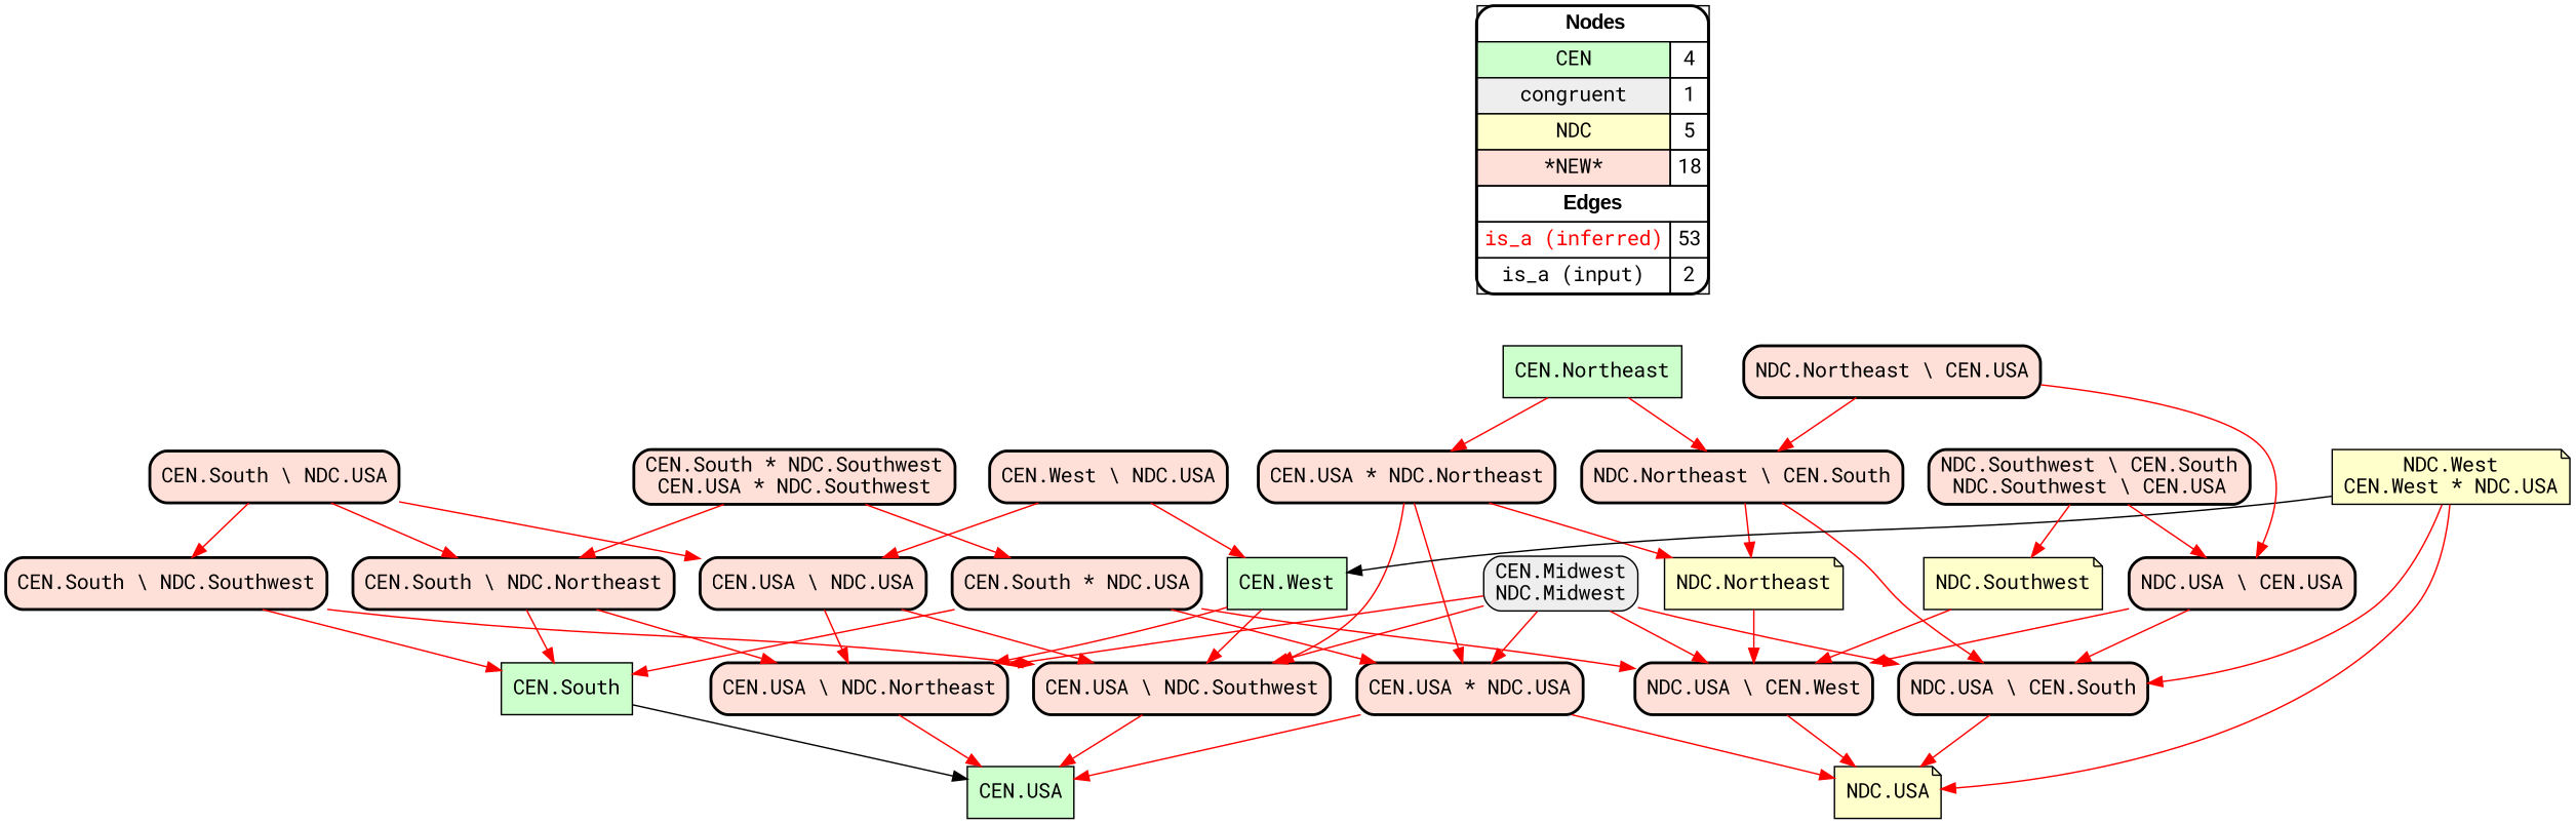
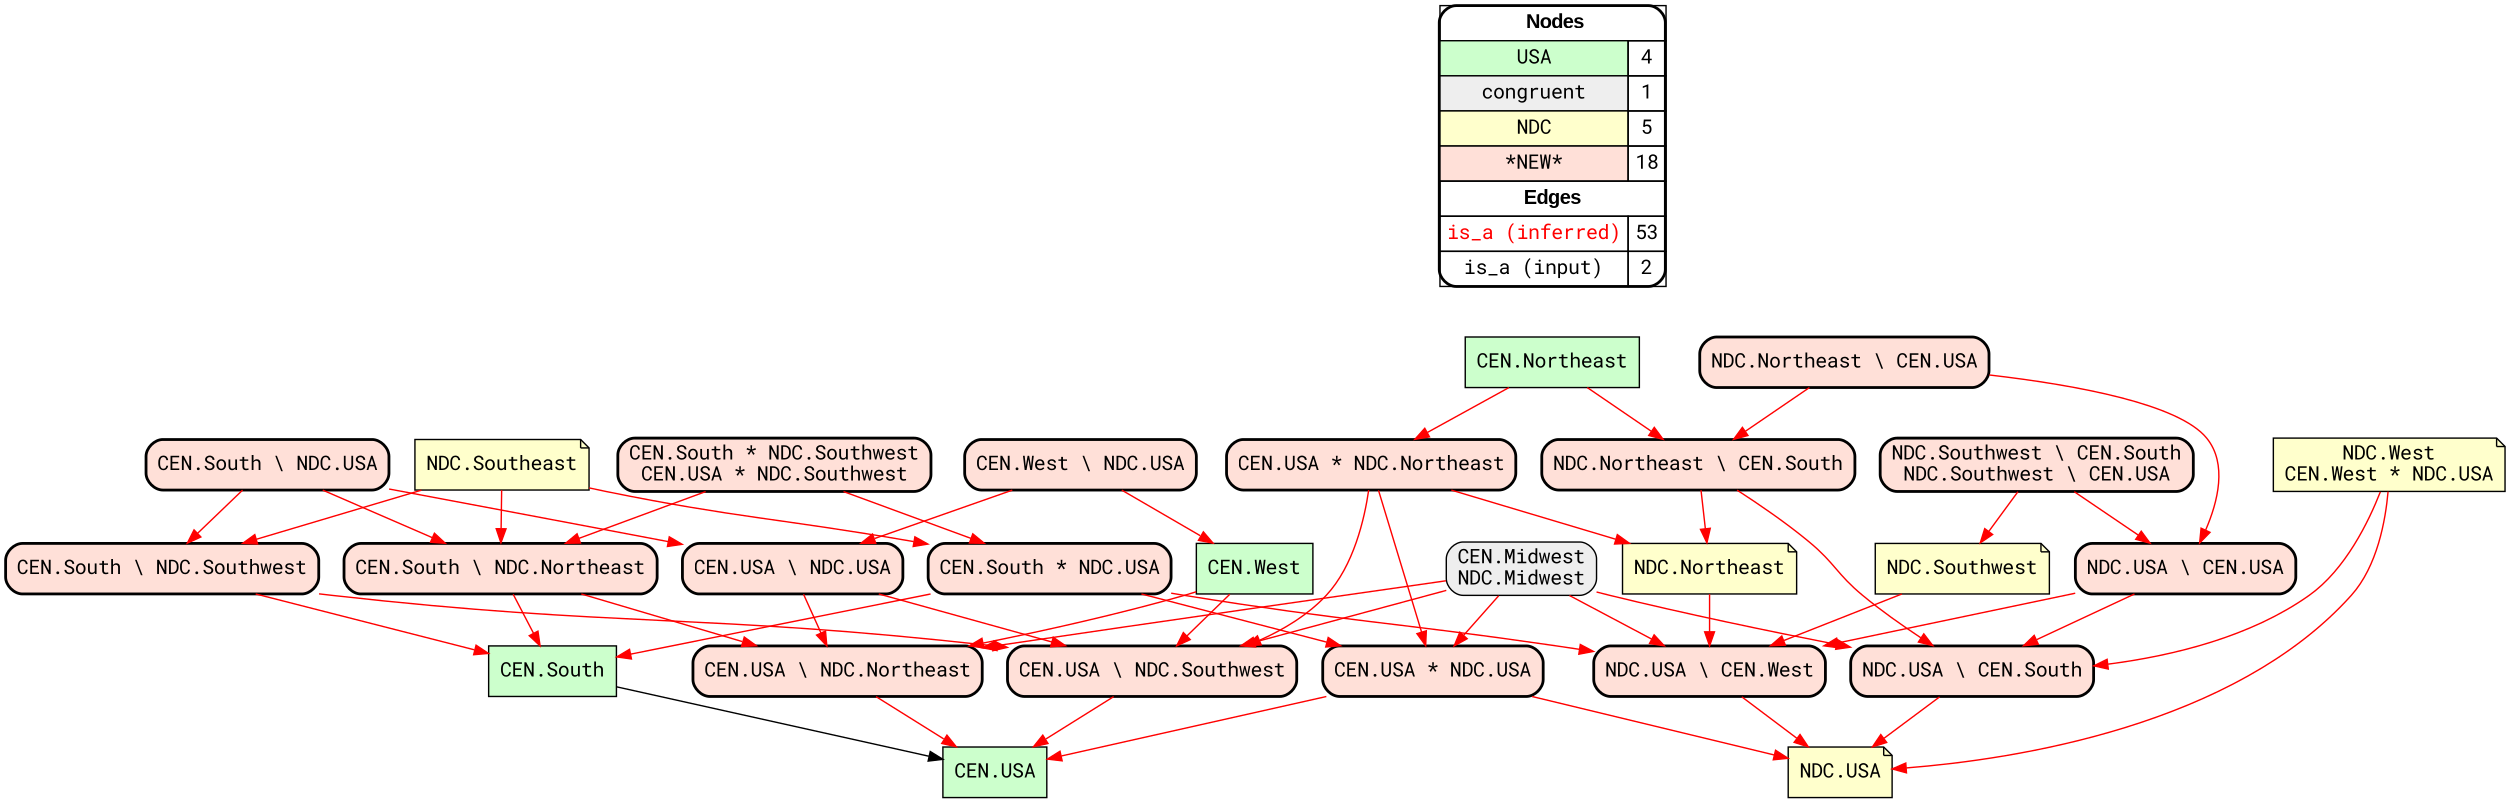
  digraph {
    fontname="Roboto Mono"
    rankdir=TB
    node [fillcolor="#FFE0D8" fontname="Roboto Mono" shape=box style="filled,rounded,bold"]
    edge [arrowhead=normal color="#FF0000" constraint=true fontname="Roboto Mono" penwidth=1 style=solid]
-   n1 [fillcolor=white label=<   <TABLE BORDER="0" CELLBORDER="1" CELLSPACING="0" CELLPADDING="4">  <TR> <TD COLSPAN="2"><font face="Arial Black"> Nodes</font></TD> </TR>  <TR>   <TD bgcolor="#CCFFCC" fontname="helvetica">CEN</TD>   <TD>4</TD>   </TR>  <TR>   <TD bgcolor="#EEEEEE" fontname="helvetica">congruent</TD>   <TD>1</TD>   </TR>  <TR>   <TD bgcolor="#FFFFCC" fontname="helvetica">NDC</TD>   <TD>5</TD>   </TR>  <TR>   <TD bgcolor="#FFE0D8" fontname="helvetica">*NEW*</TD>   <TD>18</TD>   </TR>  <TR> <TD COLSPAN="2"><font face = "Arial Black"> Edges </font></TD> </TR>  <TR>   <TD><font color ="#FF0000">is_a (inferred)</font></TD><TD>53</TD> </TR> <TR>   <TD><font color ="#000000">is_a (input)</font></TD><TD>2</TD> </TR> </TABLE>   > margin=0]
+   n1 [fillcolor=white label=<   <TABLE BORDER="0" CELLBORDER="1" CELLSPACING="0" CELLPADDING="4">  <TR> <TD COLSPAN="2"><font face="Arial Black"> Nodes</font></TD> </TR>  <TR>   <TD bgcolor="#CCFFCC" fontname="helvetica">USA</TD>   <TD>4</TD>   </TR>  <TR>   <TD bgcolor="#EEEEEE" fontname="helvetica">congruent</TD>   <TD>1</TD>   </TR>  <TR>   <TD bgcolor="#FFFFCC" fontname="helvetica">NDC</TD>   <TD>5</TD>   </TR>  <TR>   <TD bgcolor="#FFE0D8" fontname="helvetica">*NEW*</TD>   <TD>18</TD>   </TR>  <TR> <TD COLSPAN="2"><font face = "Arial Black"> Edges </font></TD> </TR>  <TR>   <TD><font color ="#FF0000">is_a (inferred)</font></TD><TD>53</TD> </TR> <TR>   <TD><font color ="#000000">is_a (input)</font></TD><TD>2</TD> </TR> </TABLE>   > margin=0]
    "CEN.USA" [fillcolor="#CCFFCC" style=filled]
    "CEN.West" [fillcolor="#CCFFCC" style=filled]
    "CEN.USA \\ NDC.Southwest"
    "CEN.USA \\ NDC.Northeast"
    "CEN.Northeast" [fillcolor="#CCFFCC" style=filled]
    "NDC.Northeast \\ CEN.South"
    "CEN.USA * NDC.Northeast"
    "NDC.USA \\ CEN.South"
    "NDC.Northeast" [fillcolor="#FFFFCC" shape=note style=filled]
    "CEN.USA * NDC.USA"
    "CEN.South" [fillcolor="#CCFFCC" style=filled]
    "CEN.Midwest\nNDC.Midwest" [fillcolor="#EEEEEE" style="filled,rounded"]
    "NDC.USA \\ CEN.West"
    "NDC.USA" [fillcolor="#FFFFCC" shape=note style=filled]
    "NDC.West\nCEN.West * NDC.USA" [fillcolor="#FFFFCC" shape=note style=filled]
+   "NDC.Southeast" [fillcolor="#FFFFCC" shape=note style=filled]
    "CEN.South \\ NDC.Southwest"
    "CEN.South \\ NDC.Northeast"
    "CEN.South * NDC.USA"
    "NDC.Southwest" [fillcolor="#FFFFCC" shape=note style=filled]
    "CEN.South * NDC.Southwest\nCEN.USA * NDC.Southwest"
    "CEN.USA \\ NDC.USA"
    "CEN.South \\ NDC.USA"
    "NDC.USA \\ CEN.USA"
    "NDC.Northeast \\ CEN.USA"
    "CEN.West \\ NDC.USA"
    "NDC.Southwest \\ CEN.South\nNDC.Southwest \\ CEN.USA"
    subgraph sub_1 {
      rank=source
      n1
    }
    "CEN.West" -> "CEN.USA \\ NDC.Southwest"
    "CEN.West" -> "CEN.USA \\ NDC.Northeast"
    "CEN.USA \\ NDC.Southwest" -> "CEN.USA"
    "CEN.USA \\ NDC.Northeast" -> "CEN.USA"
    "CEN.Northeast" -> "NDC.Northeast \\ CEN.South"
    "CEN.Northeast" -> "CEN.USA * NDC.Northeast"
    "NDC.Northeast \\ CEN.South" -> "NDC.USA \\ CEN.South"
    "NDC.Northeast \\ CEN.South" -> "NDC.Northeast"
    "CEN.USA * NDC.Northeast" -> "CEN.USA \\ NDC.Southwest"
    "CEN.USA * NDC.Northeast" -> "NDC.Northeast"
    "CEN.USA * NDC.Northeast" -> "CEN.USA * NDC.USA"
    "NDC.USA \\ CEN.South" -> "NDC.USA"
    "NDC.Northeast" -> "NDC.USA \\ CEN.West"
    "CEN.USA * NDC.USA" -> "CEN.USA"
    "CEN.USA * NDC.USA" -> "NDC.USA"
    "CEN.South" -> "CEN.USA" [color="#000000"]
    "CEN.Midwest\nNDC.Midwest" -> "CEN.USA \\ NDC.Southwest"
    "CEN.Midwest\nNDC.Midwest" -> "CEN.USA \\ NDC.Northeast"
    "CEN.Midwest\nNDC.Midwest" -> "NDC.USA \\ CEN.South"
    "CEN.Midwest\nNDC.Midwest" -> "CEN.USA * NDC.USA"
    "CEN.Midwest\nNDC.Midwest" -> "NDC.USA \\ CEN.West"
    "NDC.USA \\ CEN.West" -> "NDC.USA"
-   "NDC.West\nCEN.West * NDC.USA" -> "CEN.West" [color="#000000"]
    "NDC.West\nCEN.West * NDC.USA" -> "NDC.USA \\ CEN.South"
    "NDC.West\nCEN.West * NDC.USA" -> "NDC.USA"
+   "NDC.Southeast" -> "CEN.South \\ NDC.Southwest"
+   "NDC.Southeast" -> "CEN.South \\ NDC.Northeast"
+   "NDC.Southeast" -> "CEN.South * NDC.USA"
    "CEN.South \\ NDC.Southwest" -> "CEN.USA \\ NDC.Southwest"
    "CEN.South \\ NDC.Southwest" -> "CEN.South"
    "CEN.South \\ NDC.Northeast" -> "CEN.USA \\ NDC.Northeast"
    "CEN.South \\ NDC.Northeast" -> "CEN.South"
    "CEN.South * NDC.USA" -> "CEN.USA * NDC.USA"
    "CEN.South * NDC.USA" -> "CEN.South"
    "CEN.South * NDC.USA" -> "NDC.USA \\ CEN.West"
    "NDC.Southwest" -> "NDC.USA \\ CEN.West"
    "CEN.South * NDC.Southwest\nCEN.USA * NDC.Southwest" -> "CEN.South \\ NDC.Northeast"
    "CEN.South * NDC.Southwest\nCEN.USA * NDC.Southwest" -> "CEN.South * NDC.USA"
    "CEN.USA \\ NDC.USA" -> "CEN.USA \\ NDC.Southwest"
    "CEN.USA \\ NDC.USA" -> "CEN.USA \\ NDC.Northeast"
    "CEN.South \\ NDC.USA" -> "CEN.South \\ NDC.Southwest"
    "CEN.South \\ NDC.USA" -> "CEN.South \\ NDC.Northeast"
    "CEN.South \\ NDC.USA" -> "CEN.USA \\ NDC.USA"
    "NDC.USA \\ CEN.USA" -> "NDC.USA \\ CEN.South"
    "NDC.USA \\ CEN.USA" -> "NDC.USA \\ CEN.West"
    "NDC.Northeast \\ CEN.USA" -> "NDC.Northeast \\ CEN.South"
    "NDC.Northeast \\ CEN.USA" -> "NDC.USA \\ CEN.USA"
    "CEN.West \\ NDC.USA" -> "CEN.West"
    "CEN.West \\ NDC.USA" -> "CEN.USA \\ NDC.USA"
    "NDC.Southwest \\ CEN.South\nNDC.Southwest \\ CEN.USA" -> "NDC.Southwest"
    "NDC.Southwest \\ CEN.South\nNDC.Southwest \\ CEN.USA" -> "NDC.USA \\ CEN.USA"
  }
